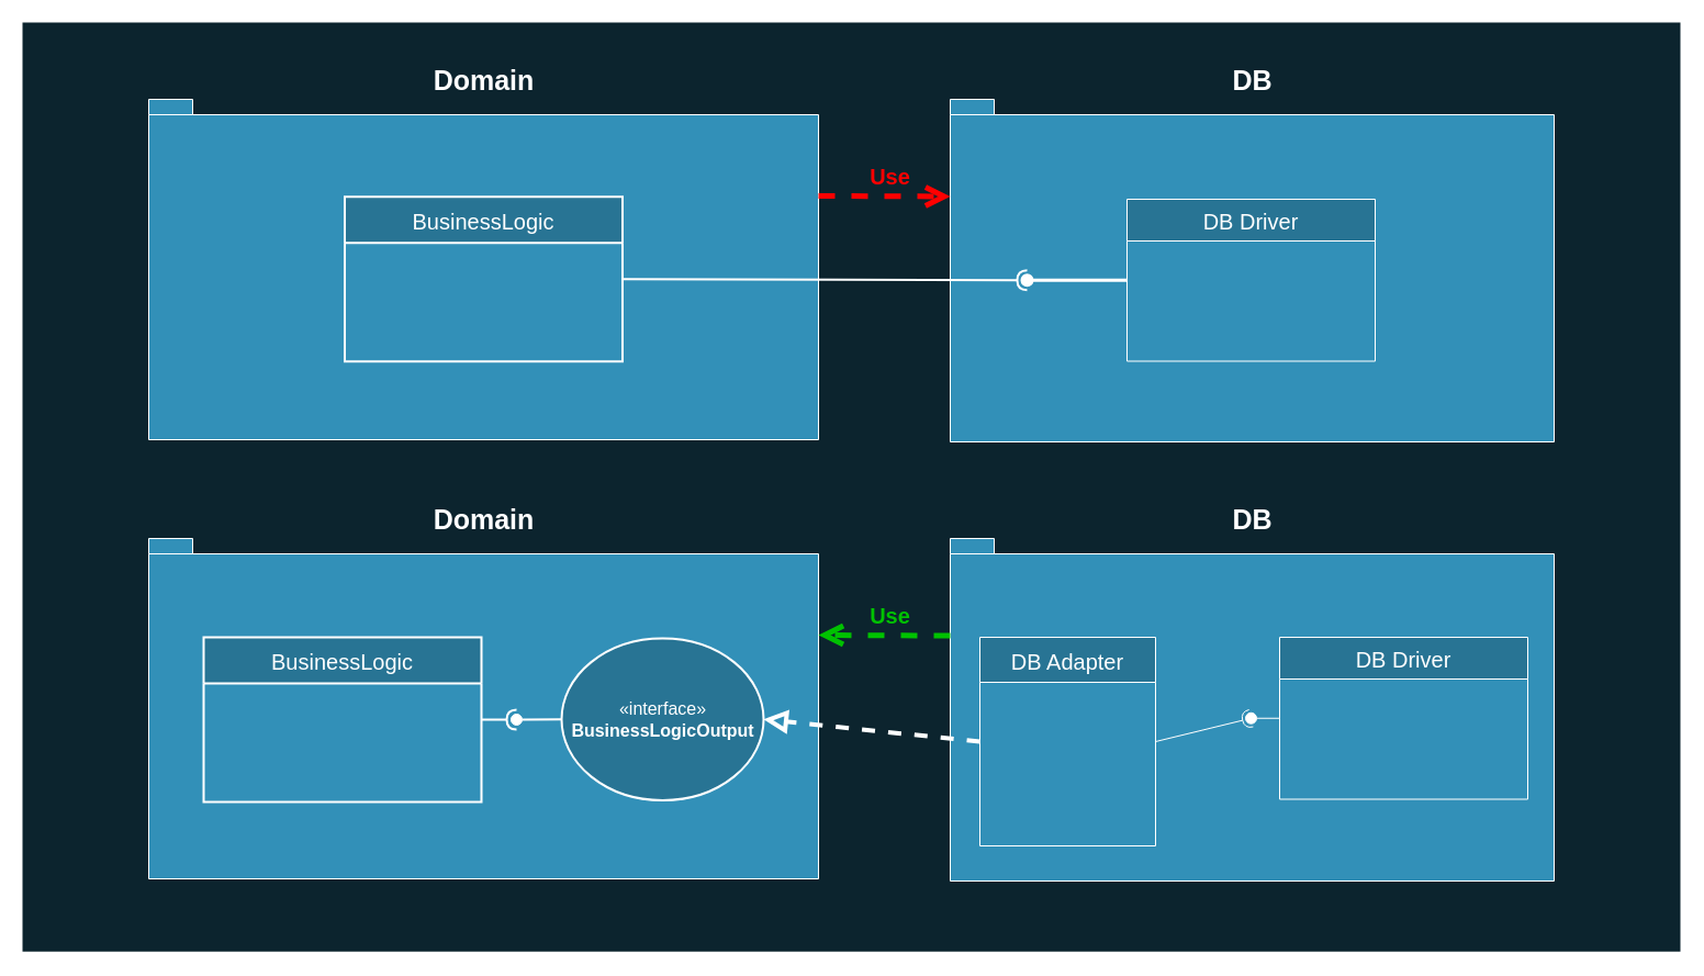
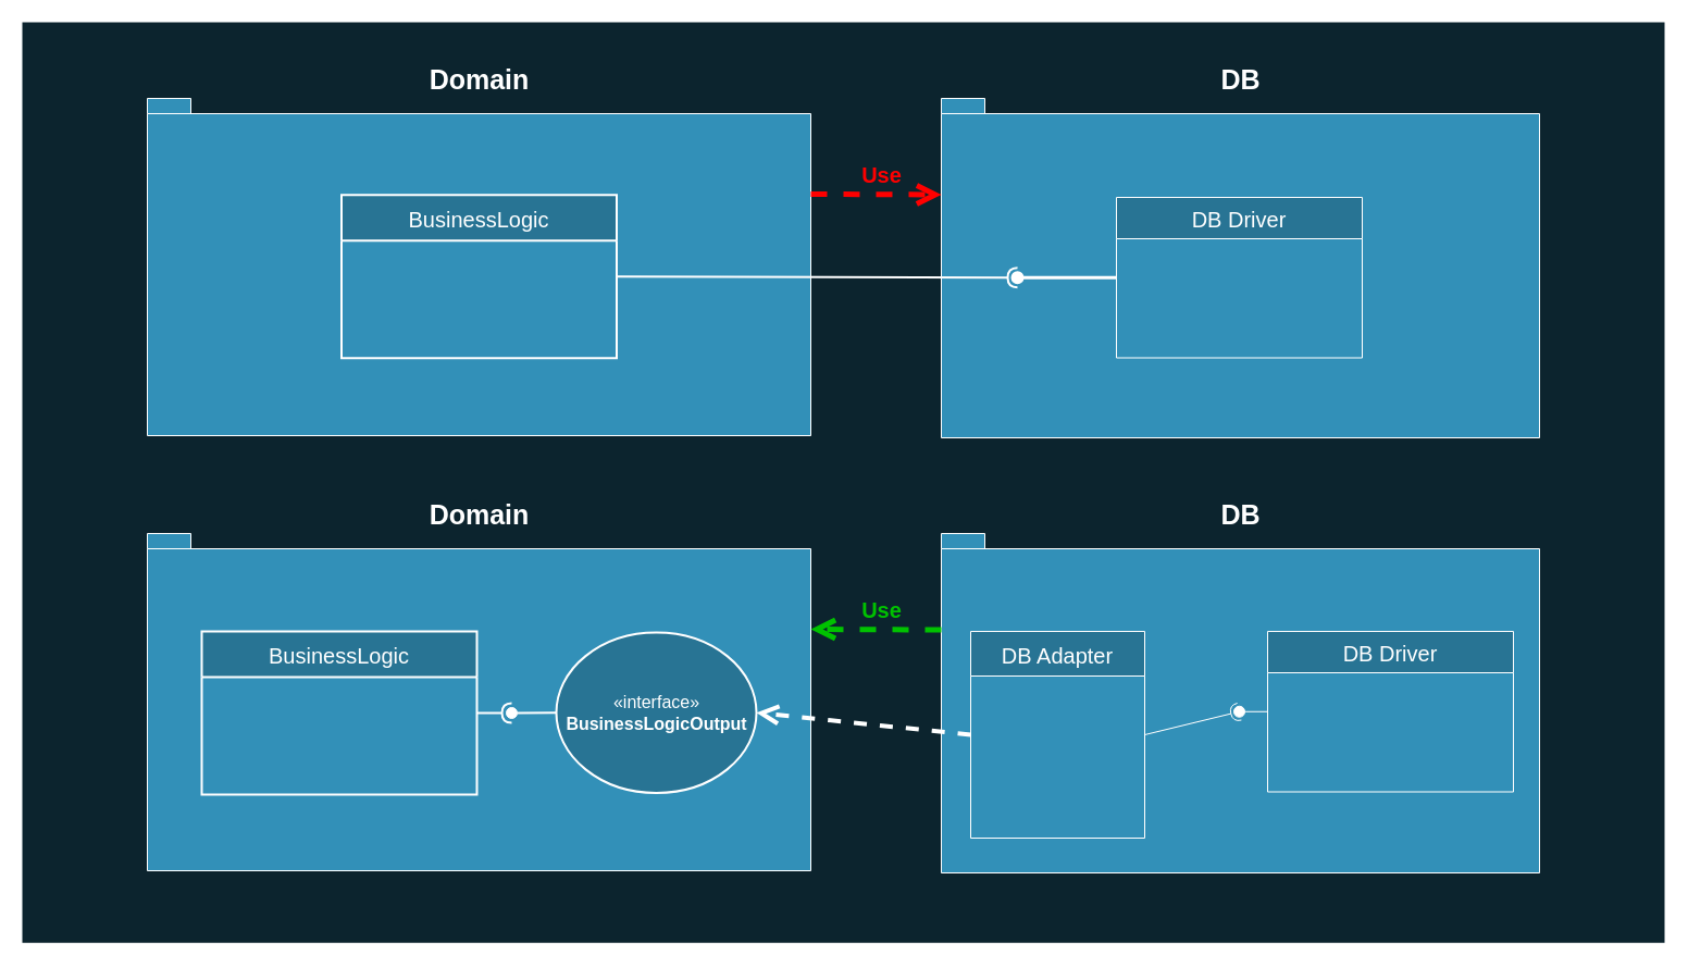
  <mxCell id="0" />
  <mxCell id="1" parent="0" />
  <mxCell id="2" value="" style="rounded=0;whiteSpace=wrap;html=1;fillColor=#0C242E;fontSize=30;fontColor=#FFFFFF;strokeColor=none;" parent="1" vertex="1"><mxGeometry x="20" y="20" width="1510" height="846.25" as="geometry" /></mxCell>
  <mxCell id="3" value="&lt;font color=&quot;#ffffff&quot;&gt;&lt;span style=&quot;font-size: 25px&quot;&gt;Domain&lt;br&gt;&lt;/span&gt;&lt;/font&gt;" style="shape=folder;fontStyle=1;spacingTop=10;tabWidth=40;tabHeight=14;tabPosition=left;html=1;fillColor=#3290B8;labelPosition=center;verticalLabelPosition=top;align=center;verticalAlign=bottom;strokeColor=#FFFFFF;" vertex="1" parent="1"><mxGeometry x="135" y="490" width="610" height="310" as="geometry" /></mxCell>
  <mxCell id="4" value="&lt;font style=&quot;font-size: 25px&quot; color=&quot;#ffffff&quot;&gt;DB&lt;/font&gt;" style="shape=folder;fontStyle=1;spacingTop=10;tabWidth=40;tabHeight=14;tabPosition=left;html=1;fillColor=#3290B8;labelPosition=center;verticalLabelPosition=top;align=center;verticalAlign=bottom;strokeColor=#FFFFFF;" vertex="1" parent="1"><mxGeometry x="865" y="490" width="550" height="312" as="geometry" /></mxCell>
  <mxCell id="5" value="&lt;font style=&quot;font-size: 16px&quot;&gt;&lt;font style=&quot;font-size: 16px&quot;&gt;«interface»&lt;/font&gt;&lt;br&gt;&lt;b&gt;&lt;font style=&quot;font-size: 16px&quot;&gt;BusinessLogicOutput&lt;/font&gt;&lt;/b&gt;&lt;/font&gt;" style="ellipse;html=1;fillColor=#287494;fontColor=#FFFFFF;strokeWidth=2;strokeColor=#FFFFFF;" vertex="1" parent="1"><mxGeometry x="511" y="581" width="184" height="147.5" as="geometry" /></mxCell>
  <mxCell id="6" value="" style="rounded=0;orthogonalLoop=1;jettySize=auto;html=1;endArrow=none;endFill=0;exitX=0;exitY=0.5;exitDx=0;exitDy=0;strokeColor=#FFFFFF;strokeWidth=2;" edge="1" parent="1" source="5" target="8"><mxGeometry relative="1" as="geometry"><mxPoint x="558" y="830" as="sourcePoint" /></mxGeometry></mxCell>
  <mxCell id="7" value="" style="rounded=0;orthogonalLoop=1;jettySize=auto;html=1;endArrow=halfCircle;endFill=0;entryX=0.5;entryY=0.5;entryDx=0;entryDy=0;endSize=6;strokeWidth=2;exitX=1;exitY=0.5;exitDx=0;exitDy=0;strokeColor=#FFFFFF;" edge="1" parent="1" source="13" target="8"><mxGeometry relative="1" as="geometry"><mxPoint x="408" y="810" as="sourcePoint" /></mxGeometry></mxCell>
  <mxCell id="8" value="" style="ellipse;whiteSpace=wrap;html=1;fontFamily=Helvetica;fontSize=12;fontColor=#000000;align=center;strokeColor=#FFFFFF;fillColor=#ffffff;points=[];aspect=fixed;resizable=0;" vertex="1" parent="1"><mxGeometry x="465" y="650" width="10" height="10" as="geometry" /></mxCell>
  <mxCell id="9" value="" style="rounded=0;orthogonalLoop=1;jettySize=auto;html=1;endArrow=none;endFill=0;exitX=0;exitY=0.5;exitDx=0;exitDy=0;strokeColor=#FFFFFF;fontColor=#FFFFFF;" edge="1" parent="1" source="14" target="11"><mxGeometry relative="1" as="geometry"><mxPoint x="1019" y="930" as="sourcePoint" /></mxGeometry></mxCell>
  <mxCell id="10" value="" style="rounded=0;orthogonalLoop=1;jettySize=auto;html=1;endArrow=halfCircle;endFill=0;entryX=0.5;entryY=0.5;entryDx=0;entryDy=0;endSize=6;strokeWidth=1;exitX=1;exitY=0.5;exitDx=0;exitDy=0;strokeColor=#FFFFFF;fontColor=#FFFFFF;" edge="1" parent="1" source="15" target="11"><mxGeometry relative="1" as="geometry"><mxPoint x="1080" y="930" as="sourcePoint" /></mxGeometry></mxCell>
  <mxCell id="11" value="" style="ellipse;whiteSpace=wrap;html=1;fontFamily=Helvetica;fontSize=12;fontColor=#FFFFFF;align=center;strokeColor=#FFFFFF;fillColor=#ffffff;points=[];aspect=fixed;resizable=0;" vertex="1" parent="1"><mxGeometry x="1134" y="648.75" width="10" height="10" as="geometry" /></mxCell>
- <mxCell id="12" value="" style="endArrow=block;dashed=1;endFill=0;endSize=12;html=1;entryX=1;entryY=0.5;entryDx=0;entryDy=0;exitX=0;exitY=0.5;exitDx=0;exitDy=0;strokeColor=#FFFFFF;strokeWidth=4;" edge="1" parent="1" source="15" target="5"><mxGeometry width="160" relative="1" as="geometry"><mxPoint x="925" y="820" as="sourcePoint" /><mxPoint x="875" y="873" as="targetPoint" /></mxGeometry></mxCell>
+ <mxCell id="12" value="" style="endArrow=open;dashed=1;endFill=0;endSize=12;html=1;entryX=1;entryY=0.5;entryDx=0;entryDy=0;exitX=0;exitY=0.5;exitDx=0;exitDy=0;strokeColor=#FFFFFF;strokeWidth=4;" edge="1" parent="1" source="15" target="5"><mxGeometry width="160" relative="1" as="geometry"><mxPoint x="925" y="820" as="sourcePoint" /><mxPoint x="875" y="873" as="targetPoint" /></mxGeometry></mxCell>
  <mxCell id="13" value="BusinessLogic" style="swimlane;fontStyle=0;childLayout=stackLayout;horizontal=1;startSize=42;fillColor=#287494;horizontalStack=0;resizeParent=1;resizeParentMax=0;resizeLast=0;collapsible=1;marginBottom=0;fontColor=#FFFFFF;fontSize=20;strokeWidth=2;strokeColor=#FFFFFF;" vertex="1" parent="1"><mxGeometry x="185" y="580" width="253" height="150" as="geometry" /></mxCell>
  <mxCell id="14" value="DB Driver" style="swimlane;fontStyle=0;childLayout=stackLayout;horizontal=1;startSize=38;fillColor=#287494;horizontalStack=0;resizeParent=1;resizeParentMax=0;resizeLast=0;collapsible=1;marginBottom=0;strokeColor=#FFFFFF;fontColor=#FFFFFF;fontSize=20;" vertex="1" parent="1"><mxGeometry x="1165" y="580" width="226" height="147.5" as="geometry" /></mxCell>
  <mxCell id="15" value="DB Adapter" style="swimlane;fontStyle=0;childLayout=stackLayout;horizontal=1;startSize=41;fillColor=#287494;horizontalStack=0;resizeParent=1;resizeParentMax=0;resizeLast=0;collapsible=1;marginBottom=0;strokeColor=#FFFFFF;fontColor=#FFFFFF;fontSize=20;" vertex="1" parent="1"><mxGeometry x="892" y="580" width="160" height="190" as="geometry" /></mxCell>
  <mxCell id="16" value="&lt;font color=&quot;#ffffff&quot;&gt;&lt;span style=&quot;font-size: 25px&quot;&gt;Domain&lt;br&gt;&lt;/span&gt;&lt;/font&gt;" style="shape=folder;fontStyle=1;spacingTop=10;tabWidth=40;tabHeight=14;tabPosition=left;html=1;fillColor=#3290B8;labelPosition=center;verticalLabelPosition=top;align=center;verticalAlign=bottom;strokeColor=#FFFFFF;" vertex="1" parent="1"><mxGeometry x="135" y="90" width="610" height="310" as="geometry" /></mxCell>
  <mxCell id="17" value="&lt;font style=&quot;font-size: 25px&quot; color=&quot;#ffffff&quot;&gt;DB&lt;/font&gt;" style="shape=folder;fontStyle=1;spacingTop=10;tabWidth=40;tabHeight=14;tabPosition=left;html=1;fillColor=#3290B8;labelPosition=center;verticalLabelPosition=top;align=center;verticalAlign=bottom;strokeColor=#FFFFFF;" vertex="1" parent="1"><mxGeometry x="865" y="90" width="550" height="312" as="geometry" /></mxCell>
  <mxCell id="18" value="" style="rounded=0;orthogonalLoop=1;jettySize=auto;html=1;endArrow=none;endFill=0;exitX=0.189;exitY=0.203;exitDx=0;exitDy=0;strokeColor=#FFFFFF;fontColor=#FFFFFF;exitPerimeter=0;" edge="1" parent="1"><mxGeometry relative="1" as="geometry"><mxPoint x="951.89" y="250.78" as="sourcePoint" /><mxPoint x="951.464" y="250.214" as="targetPoint" /></mxGeometry></mxCell>
  <mxCell id="19" value="BusinessLogic" style="swimlane;fontStyle=0;childLayout=stackLayout;horizontal=1;startSize=42;fillColor=#287494;horizontalStack=0;resizeParent=1;resizeParentMax=0;resizeLast=0;collapsible=1;marginBottom=0;fontColor=#FFFFFF;fontSize=20;strokeWidth=2;strokeColor=#FFFFFF;" vertex="1" parent="1"><mxGeometry x="313.5" y="178.75" width="253" height="150" as="geometry" /></mxCell>
  <mxCell id="20" value="" style="rounded=0;orthogonalLoop=1;jettySize=auto;html=1;endArrow=none;endFill=0;labelBackgroundColor=none;strokeColor=#FFFFFF;strokeWidth=3;fontSize=20;fontColor=#FFFFFF;exitX=0;exitY=0.5;exitDx=0;exitDy=0;" edge="1" target="22" parent="1" source="23"><mxGeometry relative="1" as="geometry"><mxPoint x="780" y="265" as="sourcePoint" /></mxGeometry></mxCell>
  <mxCell id="21" value="" style="rounded=0;orthogonalLoop=1;jettySize=auto;html=1;endArrow=halfCircle;endFill=0;entryX=0.5;entryY=0.5;entryDx=0;entryDy=0;endSize=6;strokeWidth=2;labelBackgroundColor=none;fontSize=20;fontColor=#FFFFFF;strokeColor=#FFFFFF;exitX=1;exitY=0.5;exitDx=0;exitDy=0;" edge="1" target="22" parent="1" source="19"><mxGeometry relative="1" as="geometry"><mxPoint x="820" y="265" as="sourcePoint" /></mxGeometry></mxCell>
  <mxCell id="22" value="" style="ellipse;whiteSpace=wrap;html=1;fontFamily=Helvetica;fontSize=12;fontColor=#000000;align=center;strokeColor=#FFFFFF;fillColor=#ffffff;points=[];aspect=fixed;resizable=0;strokeWidth=2;perimeterSpacing=0;" vertex="1" parent="1"><mxGeometry x="930" y="249.75" width="10" height="10" as="geometry" /></mxCell>
  <mxCell id="23" value="DB Driver" style="swimlane;fontStyle=0;childLayout=stackLayout;horizontal=1;startSize=38;fillColor=#287494;horizontalStack=0;resizeParent=1;resizeParentMax=0;resizeLast=0;collapsible=1;marginBottom=0;strokeColor=#FFFFFF;fontColor=#FFFFFF;fontSize=20;" vertex="1" parent="1"><mxGeometry x="1026" y="181" width="226" height="147.5" as="geometry" /></mxCell>
  <mxCell id="24" value="Use" style="endArrow=open;endSize=12;dashed=1;html=1;labelBackgroundColor=none;strokeColor=#FF0000;strokeWidth=5;fontSize=20;fontColor=#FF0000;entryX=0;entryY=0;entryDx=0;entryDy=88.5;exitX=0;exitY=0;exitDx=610;exitDy=88;exitPerimeter=0;entryPerimeter=0;fontStyle=1" edge="1" parent="1" source="16" target="17"><mxGeometry x="0.082" y="18" width="160" relative="1" as="geometry"><mxPoint x="20" y="940" as="sourcePoint" /><mxPoint x="180" y="940" as="targetPoint" /><Array as="points" /><mxPoint as="offset" /></mxGeometry></mxCell>
  <mxCell id="25" value="Use" style="endArrow=open;endSize=12;dashed=1;html=1;labelBackgroundColor=none;strokeColor=#00C200;strokeWidth=5;fontSize=20;fontColor=#00C200;entryX=0;entryY=0;entryDx=610;entryDy=88;exitX=0;exitY=0;exitDx=0;exitDy=88.5;exitPerimeter=0;entryPerimeter=0;fontStyle=1" edge="1" parent="1" source="4" target="3"><mxGeometry x="-0.082" y="-18" width="160" relative="1" as="geometry"><mxPoint x="755" y="188" as="sourcePoint" /><mxPoint x="875" y="188.5" as="targetPoint" /><Array as="points" /><mxPoint as="offset" /></mxGeometry></mxCell>
